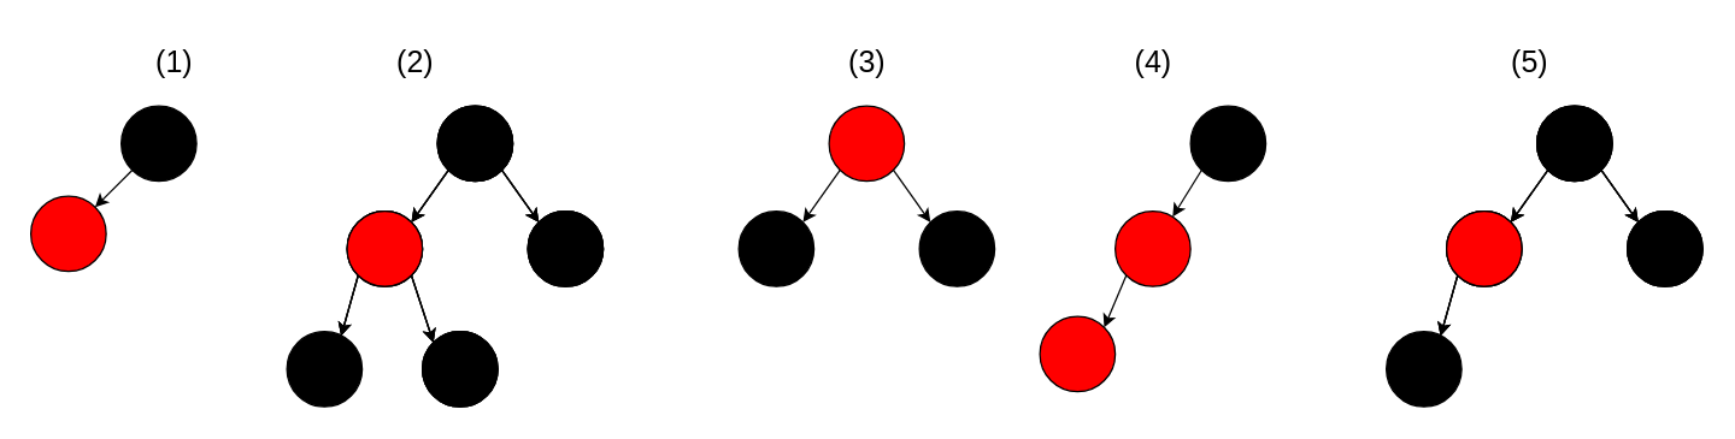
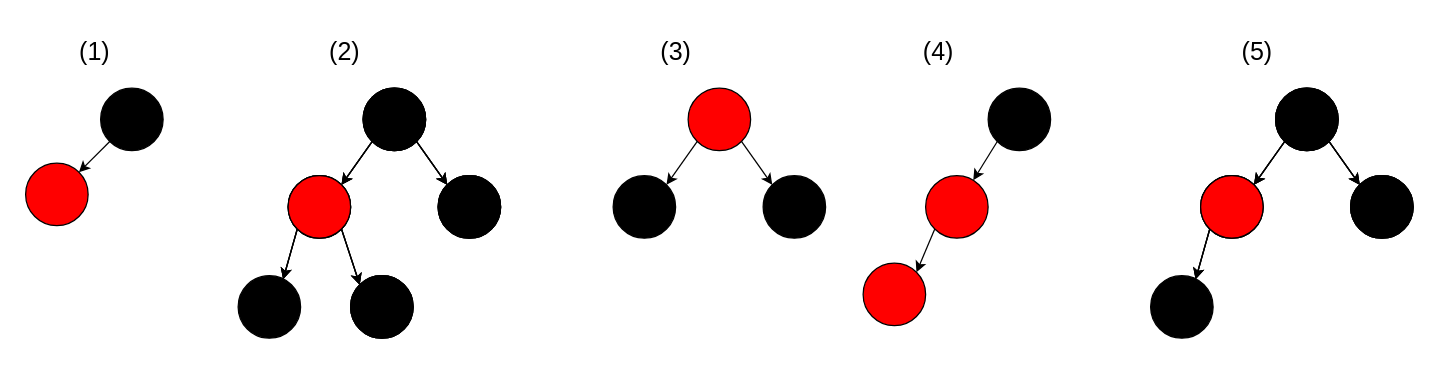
  <mxCell id="0" />
  <mxCell id="1" parent="0" />
  <mxCell id="2" value="" style="ellipse;whiteSpace=wrap;html=1;aspect=fixed;fillColor=#FF0000;fontColor=#ffffff;strokeColor=#000000;" vertex="1" parent="1"><mxGeometry x="20" y="130" width="50" height="50" as="geometry" /></mxCell>
  <mxCell id="3" style="edgeStyle=none;rounded=0;orthogonalLoop=1;jettySize=auto;html=1;exitX=0;exitY=1;exitDx=0;exitDy=0;entryX=1;entryY=0;entryDx=0;entryDy=0;" edge="1" parent="1" source="4" target="2"><mxGeometry relative="1" as="geometry" /></mxCell>
  <mxCell id="4" value="" style="ellipse;whiteSpace=wrap;html=1;aspect=fixed;fillColor=#000000;fontColor=#ffffff;strokeColor=#000000;" vertex="1" parent="1"><mxGeometry x="80" y="70" width="50" height="50" as="geometry" /></mxCell>
  <mxCell id="5" style="edgeStyle=none;rounded=0;orthogonalLoop=1;jettySize=auto;html=1;exitX=0;exitY=1;exitDx=0;exitDy=0;entryX=1;entryY=0;entryDx=0;entryDy=0;" edge="1" parent="1" source="7" target="10"><mxGeometry relative="1" as="geometry" /></mxCell>
  <mxCell id="6" style="edgeStyle=none;rounded=0;orthogonalLoop=1;jettySize=auto;html=1;exitX=1;exitY=1;exitDx=0;exitDy=0;entryX=0;entryY=0;entryDx=0;entryDy=0;" edge="1" parent="1" source="7" target="11"><mxGeometry relative="1" as="geometry" /></mxCell>
  <mxCell id="7" value="" style="ellipse;whiteSpace=wrap;html=1;aspect=fixed;fillColor=#000000;fontColor=#ffffff;strokeColor=#000000;" vertex="1" parent="1"><mxGeometry x="290" y="70" width="50" height="50" as="geometry" /></mxCell>
  <mxCell id="8" style="edgeStyle=none;rounded=0;orthogonalLoop=1;jettySize=auto;html=1;exitX=0;exitY=1;exitDx=0;exitDy=0;entryX=0.72;entryY=0.06;entryDx=0;entryDy=0;entryPerimeter=0;" edge="1" parent="1" source="10" target="12"><mxGeometry relative="1" as="geometry" /></mxCell>
  <mxCell id="9" style="edgeStyle=none;rounded=0;orthogonalLoop=1;jettySize=auto;html=1;exitX=1;exitY=1;exitDx=0;exitDy=0;entryX=0;entryY=0;entryDx=0;entryDy=0;" edge="1" parent="1" source="10" target="13"><mxGeometry relative="1" as="geometry" /></mxCell>
  <mxCell id="10" value="" style="ellipse;whiteSpace=wrap;html=1;aspect=fixed;fillColor=#FF0000;fontColor=#ffffff;strokeColor=#000000;" vertex="1" parent="1"><mxGeometry x="230" y="140" width="50" height="50" as="geometry" /></mxCell>
  <mxCell id="11" value="" style="ellipse;whiteSpace=wrap;html=1;aspect=fixed;fillColor=#000000;fontColor=#ffffff;strokeColor=#000000;" vertex="1" parent="1"><mxGeometry x="350" y="140" width="50" height="50" as="geometry" /></mxCell>
  <mxCell id="12" value="" style="ellipse;whiteSpace=wrap;html=1;aspect=fixed;fillColor=#000000;fontColor=#ffffff;strokeColor=#000000;" vertex="1" parent="1"><mxGeometry x="190" y="220" width="50" height="50" as="geometry" /></mxCell>
  <mxCell id="13" value="" style="ellipse;whiteSpace=wrap;html=1;aspect=fixed;fillColor=#000000;fontColor=#ffffff;strokeColor=#000000;" vertex="1" parent="1"><mxGeometry x="280" y="220" width="50" height="50" as="geometry" /></mxCell>
  <mxCell id="14" style="edgeStyle=none;rounded=0;orthogonalLoop=1;jettySize=auto;html=1;exitX=0;exitY=1;exitDx=0;exitDy=0;entryX=1;entryY=0;entryDx=0;entryDy=0;" edge="1" source="16" target="19" parent="1"><mxGeometry relative="1" as="geometry" /></mxCell>
  <mxCell id="15" style="edgeStyle=none;rounded=0;orthogonalLoop=1;jettySize=auto;html=1;exitX=1;exitY=1;exitDx=0;exitDy=0;entryX=0;entryY=0;entryDx=0;entryDy=0;" edge="1" source="16" target="20" parent="1"><mxGeometry relative="1" as="geometry" /></mxCell>
  <mxCell id="16" value="" style="ellipse;whiteSpace=wrap;html=1;aspect=fixed;fillColor=#000000;fontColor=#ffffff;strokeColor=#000000;" vertex="1" parent="1"><mxGeometry x="290" y="70" width="50" height="50" as="geometry" /></mxCell>
  <mxCell id="17" style="edgeStyle=none;rounded=0;orthogonalLoop=1;jettySize=auto;html=1;exitX=0;exitY=1;exitDx=0;exitDy=0;entryX=0.72;entryY=0.06;entryDx=0;entryDy=0;entryPerimeter=0;" edge="1" source="19" parent="1"><mxGeometry relative="1" as="geometry"><mxPoint x="226" y="223" as="targetPoint" /></mxGeometry></mxCell>
  <mxCell id="18" style="edgeStyle=none;rounded=0;orthogonalLoop=1;jettySize=auto;html=1;exitX=1;exitY=1;exitDx=0;exitDy=0;entryX=0;entryY=0;entryDx=0;entryDy=0;" edge="1" source="19" target="21" parent="1"><mxGeometry relative="1" as="geometry" /></mxCell>
  <mxCell id="19" value="" style="ellipse;whiteSpace=wrap;html=1;aspect=fixed;fillColor=#FF0000;fontColor=#ffffff;strokeColor=#000000;" vertex="1" parent="1"><mxGeometry x="230" y="140" width="50" height="50" as="geometry" /></mxCell>
  <mxCell id="20" value="" style="ellipse;whiteSpace=wrap;html=1;aspect=fixed;fillColor=#000000;fontColor=#ffffff;strokeColor=#000000;" vertex="1" parent="1"><mxGeometry x="350" y="140" width="50" height="50" as="geometry" /></mxCell>
  <mxCell id="21" value="" style="ellipse;whiteSpace=wrap;html=1;aspect=fixed;fillColor=#000000;fontColor=#ffffff;strokeColor=#000000;" vertex="1" parent="1"><mxGeometry x="280" y="220" width="50" height="50" as="geometry" /></mxCell>
  <mxCell id="22" style="edgeStyle=none;rounded=0;orthogonalLoop=1;jettySize=auto;html=1;exitX=0;exitY=1;exitDx=0;exitDy=0;entryX=1;entryY=0;entryDx=0;entryDy=0;" edge="1" source="24" target="27" parent="1"><mxGeometry relative="1" as="geometry" /></mxCell>
  <mxCell id="23" style="edgeStyle=none;rounded=0;orthogonalLoop=1;jettySize=auto;html=1;exitX=1;exitY=1;exitDx=0;exitDy=0;entryX=0;entryY=0;entryDx=0;entryDy=0;" edge="1" source="24" target="28" parent="1"><mxGeometry relative="1" as="geometry" /></mxCell>
  <mxCell id="24" value="" style="ellipse;whiteSpace=wrap;html=1;aspect=fixed;fillColor=#000000;fontColor=#ffffff;strokeColor=#000000;" vertex="1" parent="1"><mxGeometry x="290" y="70" width="50" height="50" as="geometry" /></mxCell>
  <mxCell id="25" style="edgeStyle=none;rounded=0;orthogonalLoop=1;jettySize=auto;html=1;exitX=0;exitY=1;exitDx=0;exitDy=0;entryX=0.72;entryY=0.06;entryDx=0;entryDy=0;entryPerimeter=0;" edge="1" source="27" parent="1"><mxGeometry relative="1" as="geometry"><mxPoint x="226" y="223" as="targetPoint" /></mxGeometry></mxCell>
  <mxCell id="26" style="edgeStyle=none;rounded=0;orthogonalLoop=1;jettySize=auto;html=1;exitX=1;exitY=1;exitDx=0;exitDy=0;entryX=0;entryY=0;entryDx=0;entryDy=0;" edge="1" source="27" target="29" parent="1"><mxGeometry relative="1" as="geometry" /></mxCell>
  <mxCell id="27" value="" style="ellipse;whiteSpace=wrap;html=1;aspect=fixed;fillColor=#FF0000;fontColor=#ffffff;strokeColor=#000000;" vertex="1" parent="1"><mxGeometry x="230" y="140" width="50" height="50" as="geometry" /></mxCell>
  <mxCell id="28" value="" style="ellipse;whiteSpace=wrap;html=1;aspect=fixed;fillColor=#000000;fontColor=#ffffff;strokeColor=#000000;" vertex="1" parent="1"><mxGeometry x="350" y="140" width="50" height="50" as="geometry" /></mxCell>
  <mxCell id="29" value="" style="ellipse;whiteSpace=wrap;html=1;aspect=fixed;fillColor=#000000;fontColor=#ffffff;strokeColor=#000000;" vertex="1" parent="1"><mxGeometry x="280" y="220" width="50" height="50" as="geometry" /></mxCell>
  <mxCell id="30" style="edgeStyle=none;rounded=0;orthogonalLoop=1;jettySize=auto;html=1;exitX=0;exitY=1;exitDx=0;exitDy=0;entryX=1;entryY=0;entryDx=0;entryDy=0;" edge="1" parent="1" source="32" target="33"><mxGeometry relative="1" as="geometry" /></mxCell>
  <mxCell id="31" style="edgeStyle=none;rounded=0;orthogonalLoop=1;jettySize=auto;html=1;exitX=1;exitY=1;exitDx=0;exitDy=0;entryX=0;entryY=0;entryDx=0;entryDy=0;" edge="1" parent="1" source="32" target="34"><mxGeometry relative="1" as="geometry" /></mxCell>
  <mxCell id="32" value="" style="ellipse;whiteSpace=wrap;html=1;aspect=fixed;fillColor=#FF0000;fontColor=#ffffff;strokeColor=#000000;" vertex="1" parent="1"><mxGeometry x="550" y="70" width="50" height="50" as="geometry" /></mxCell>
  <mxCell id="33" value="" style="ellipse;whiteSpace=wrap;html=1;aspect=fixed;fillColor=#000000;fontColor=#ffffff;strokeColor=#000000;" vertex="1" parent="1"><mxGeometry x="490" y="140" width="50" height="50" as="geometry" /></mxCell>
  <mxCell id="34" value="" style="ellipse;whiteSpace=wrap;html=1;aspect=fixed;fillColor=#000000;fontColor=#ffffff;strokeColor=#000000;" vertex="1" parent="1"><mxGeometry x="610" y="140" width="50" height="50" as="geometry" /></mxCell>
  <mxCell id="35" style="edgeStyle=none;rounded=0;orthogonalLoop=1;jettySize=auto;html=1;exitX=0;exitY=1;exitDx=0;exitDy=0;" edge="1" parent="1" source="36" target="38"><mxGeometry relative="1" as="geometry" /></mxCell>
  <mxCell id="36" value="" style="ellipse;whiteSpace=wrap;html=1;aspect=fixed;fillColor=#000000;fontColor=#ffffff;strokeColor=#000000;" vertex="1" parent="1"><mxGeometry x="790" y="70" width="50" height="50" as="geometry" /></mxCell>
  <mxCell id="37" style="edgeStyle=none;rounded=0;orthogonalLoop=1;jettySize=auto;html=1;exitX=0;exitY=1;exitDx=0;exitDy=0;entryX=1;entryY=0;entryDx=0;entryDy=0;" edge="1" parent="1" source="38" target="39"><mxGeometry relative="1" as="geometry" /></mxCell>
  <mxCell id="38" value="" style="ellipse;whiteSpace=wrap;html=1;aspect=fixed;fillColor=#FF0000;fontColor=#ffffff;strokeColor=#000000;" vertex="1" parent="1"><mxGeometry x="740" y="140" width="50" height="50" as="geometry" /></mxCell>
  <mxCell id="39" value="" style="ellipse;whiteSpace=wrap;html=1;aspect=fixed;fillColor=#FF0000;fontColor=#ffffff;strokeColor=#000000;" vertex="1" parent="1"><mxGeometry x="690" y="210" width="50" height="50" as="geometry" /></mxCell>
  <mxCell id="40" style="edgeStyle=none;rounded=0;orthogonalLoop=1;jettySize=auto;html=1;exitX=0;exitY=1;exitDx=0;exitDy=0;entryX=1;entryY=0;entryDx=0;entryDy=0;" edge="1" parent="1" source="42" target="44"><mxGeometry relative="1" as="geometry" /></mxCell>
  <mxCell id="41" style="edgeStyle=none;rounded=0;orthogonalLoop=1;jettySize=auto;html=1;exitX=1;exitY=1;exitDx=0;exitDy=0;entryX=0;entryY=0;entryDx=0;entryDy=0;" edge="1" parent="1" source="42" target="45"><mxGeometry relative="1" as="geometry" /></mxCell>
  <mxCell id="42" value="" style="ellipse;whiteSpace=wrap;html=1;aspect=fixed;fillColor=#000000;fontColor=#ffffff;strokeColor=#000000;" vertex="1" parent="1"><mxGeometry x="1020" y="70" width="50" height="50" as="geometry" /></mxCell>
  <mxCell id="43" style="edgeStyle=none;rounded=0;orthogonalLoop=1;jettySize=auto;html=1;exitX=0;exitY=1;exitDx=0;exitDy=0;entryX=0.72;entryY=0.06;entryDx=0;entryDy=0;entryPerimeter=0;" edge="1" parent="1" source="44" target="46"><mxGeometry relative="1" as="geometry" /></mxCell>
  <mxCell id="44" value="" style="ellipse;whiteSpace=wrap;html=1;aspect=fixed;fillColor=#FF0000;fontColor=#ffffff;strokeColor=#000000;" vertex="1" parent="1"><mxGeometry x="960" y="140" width="50" height="50" as="geometry" /></mxCell>
  <mxCell id="45" value="" style="ellipse;whiteSpace=wrap;html=1;aspect=fixed;fillColor=#000000;fontColor=#ffffff;strokeColor=#000000;" vertex="1" parent="1"><mxGeometry x="1080" y="140" width="50" height="50" as="geometry" /></mxCell>
  <mxCell id="46" value="" style="ellipse;whiteSpace=wrap;html=1;aspect=fixed;fillColor=#000000;fontColor=#ffffff;strokeColor=#000000;" vertex="1" parent="1"><mxGeometry x="920" y="220" width="50" height="50" as="geometry" /></mxCell>
  <mxCell id="47" style="edgeStyle=none;rounded=0;orthogonalLoop=1;jettySize=auto;html=1;exitX=0;exitY=1;exitDx=0;exitDy=0;entryX=1;entryY=0;entryDx=0;entryDy=0;" edge="1" parent="1" source="49" target="51"><mxGeometry relative="1" as="geometry" /></mxCell>
  <mxCell id="48" style="edgeStyle=none;rounded=0;orthogonalLoop=1;jettySize=auto;html=1;exitX=1;exitY=1;exitDx=0;exitDy=0;entryX=0;entryY=0;entryDx=0;entryDy=0;" edge="1" parent="1" source="49" target="52"><mxGeometry relative="1" as="geometry" /></mxCell>
  <mxCell id="49" value="" style="ellipse;whiteSpace=wrap;html=1;aspect=fixed;fillColor=#000000;fontColor=#ffffff;strokeColor=#000000;" vertex="1" parent="1"><mxGeometry x="1020" y="70" width="50" height="50" as="geometry" /></mxCell>
  <mxCell id="50" style="edgeStyle=none;rounded=0;orthogonalLoop=1;jettySize=auto;html=1;exitX=0;exitY=1;exitDx=0;exitDy=0;entryX=0.72;entryY=0.06;entryDx=0;entryDy=0;entryPerimeter=0;" edge="1" parent="1" source="51"><mxGeometry relative="1" as="geometry"><mxPoint x="956" y="223" as="targetPoint" /></mxGeometry></mxCell>
  <mxCell id="51" value="" style="ellipse;whiteSpace=wrap;html=1;aspect=fixed;fillColor=#FF0000;fontColor=#ffffff;strokeColor=#000000;" vertex="1" parent="1"><mxGeometry x="960" y="140" width="50" height="50" as="geometry" /></mxCell>
  <mxCell id="52" value="" style="ellipse;whiteSpace=wrap;html=1;aspect=fixed;fillColor=#000000;fontColor=#ffffff;strokeColor=#000000;" vertex="1" parent="1"><mxGeometry x="1080" y="140" width="50" height="50" as="geometry" /></mxCell>
  <mxCell id="53" style="edgeStyle=none;rounded=0;orthogonalLoop=1;jettySize=auto;html=1;exitX=0;exitY=1;exitDx=0;exitDy=0;entryX=1;entryY=0;entryDx=0;entryDy=0;" edge="1" parent="1" source="55" target="57"><mxGeometry relative="1" as="geometry" /></mxCell>
  <mxCell id="54" style="edgeStyle=none;rounded=0;orthogonalLoop=1;jettySize=auto;html=1;exitX=1;exitY=1;exitDx=0;exitDy=0;entryX=0;entryY=0;entryDx=0;entryDy=0;" edge="1" parent="1" source="55" target="58"><mxGeometry relative="1" as="geometry" /></mxCell>
  <mxCell id="55" value="" style="ellipse;whiteSpace=wrap;html=1;aspect=fixed;fillColor=#000000;fontColor=#ffffff;strokeColor=#000000;" vertex="1" parent="1"><mxGeometry x="1020" y="70" width="50" height="50" as="geometry" /></mxCell>
  <mxCell id="56" style="edgeStyle=none;rounded=0;orthogonalLoop=1;jettySize=auto;html=1;exitX=0;exitY=1;exitDx=0;exitDy=0;entryX=0.72;entryY=0.06;entryDx=0;entryDy=0;entryPerimeter=0;" edge="1" parent="1" source="57"><mxGeometry relative="1" as="geometry"><mxPoint x="956" y="223" as="targetPoint" /></mxGeometry></mxCell>
  <mxCell id="57" value="" style="ellipse;whiteSpace=wrap;html=1;aspect=fixed;fillColor=#FF0000;fontColor=#ffffff;strokeColor=#000000;" vertex="1" parent="1"><mxGeometry x="960" y="140" width="50" height="50" as="geometry" /></mxCell>
  <mxCell id="58" value="" style="ellipse;whiteSpace=wrap;html=1;aspect=fixed;fillColor=#000000;fontColor=#ffffff;strokeColor=#000000;" vertex="1" parent="1"><mxGeometry x="1080" y="140" width="50" height="50" as="geometry" /></mxCell>
- <mxCell id="59" value="&lt;font style=&quot;font-size: 20px;&quot;&gt;(1)&lt;/font&gt;" style="text;html=1;resizable=0;autosize=1;align=center;verticalAlign=middle;points=[];fillColor=none;strokeColor=none;rounded=0;" vertex="1" parent="1"><mxGeometry x="90" y="20" width="50" height="40" as="geometry" /></mxCell>
+ <mxCell id="59" value="&lt;font style=&quot;font-size: 20px;&quot;&gt;(1)&lt;/font&gt;" style="text;html=1;resizable=0;autosize=1;align=center;verticalAlign=middle;points=[];fillColor=none;strokeColor=none;rounded=0;" vertex="1" parent="1"><mxGeometry x="50" y="20" width="50" height="40" as="geometry" /></mxCell>
  <mxCell id="60" value="&lt;font style=&quot;font-size: 20px;&quot;&gt;(2)&lt;/font&gt;" style="text;html=1;resizable=0;autosize=1;align=center;verticalAlign=middle;points=[];fillColor=none;strokeColor=none;rounded=0;" vertex="1" parent="1"><mxGeometry x="250" y="20" width="50" height="40" as="geometry" /></mxCell>
- <mxCell id="61" value="&lt;font style=&quot;font-size: 20px;&quot;&gt;(3)&lt;/font&gt;" style="text;html=1;resizable=0;autosize=1;align=center;verticalAlign=middle;points=[];fillColor=none;strokeColor=none;rounded=0;" vertex="1" parent="1"><mxGeometry x="550" y="20" width="50" height="40" as="geometry" /></mxCell>
- <mxCell id="62" value="&lt;font style=&quot;font-size: 20px;&quot;&gt;(4)&lt;/font&gt;" style="text;html=1;resizable=0;autosize=1;align=center;verticalAlign=middle;points=[];fillColor=none;strokeColor=none;rounded=0;" vertex="1" parent="1"><mxGeometry x="740" y="20" width="50" height="40" as="geometry" /></mxCell>
- <mxCell id="63" value="&lt;font style=&quot;font-size: 20px;&quot;&gt;(5)&lt;/font&gt;" style="text;html=1;resizable=0;autosize=1;align=center;verticalAlign=middle;points=[];fillColor=none;strokeColor=none;rounded=0;" vertex="1" parent="1"><mxGeometry x="990" y="20" width="50" height="40" as="geometry" /></mxCell>
+ <mxCell id="61" value="&lt;font style=&quot;font-size: 20px;&quot;&gt;(3)&lt;/font&gt;" style="text;html=1;resizable=0;autosize=1;align=center;verticalAlign=middle;points=[];fillColor=none;strokeColor=none;rounded=0;" vertex="1" parent="1"><mxGeometry x="515" y="20" width="50" height="40" as="geometry" /></mxCell>
+ <mxCell id="62" value="&lt;font style=&quot;font-size: 20px;&quot;&gt;(4)&lt;/font&gt;" style="text;html=1;resizable=0;autosize=1;align=center;verticalAlign=middle;points=[];fillColor=none;strokeColor=none;rounded=0;" vertex="1" parent="1"><mxGeometry x="725" y="20" width="50" height="40" as="geometry" /></mxCell>
+ <mxCell id="63" value="&lt;font style=&quot;font-size: 20px;&quot;&gt;(5)&lt;/font&gt;" style="text;html=1;resizable=0;autosize=1;align=center;verticalAlign=middle;points=[];fillColor=none;strokeColor=none;rounded=0;" vertex="1" parent="1"><mxGeometry x="980" y="20" width="50" height="40" as="geometry" /></mxCell>
